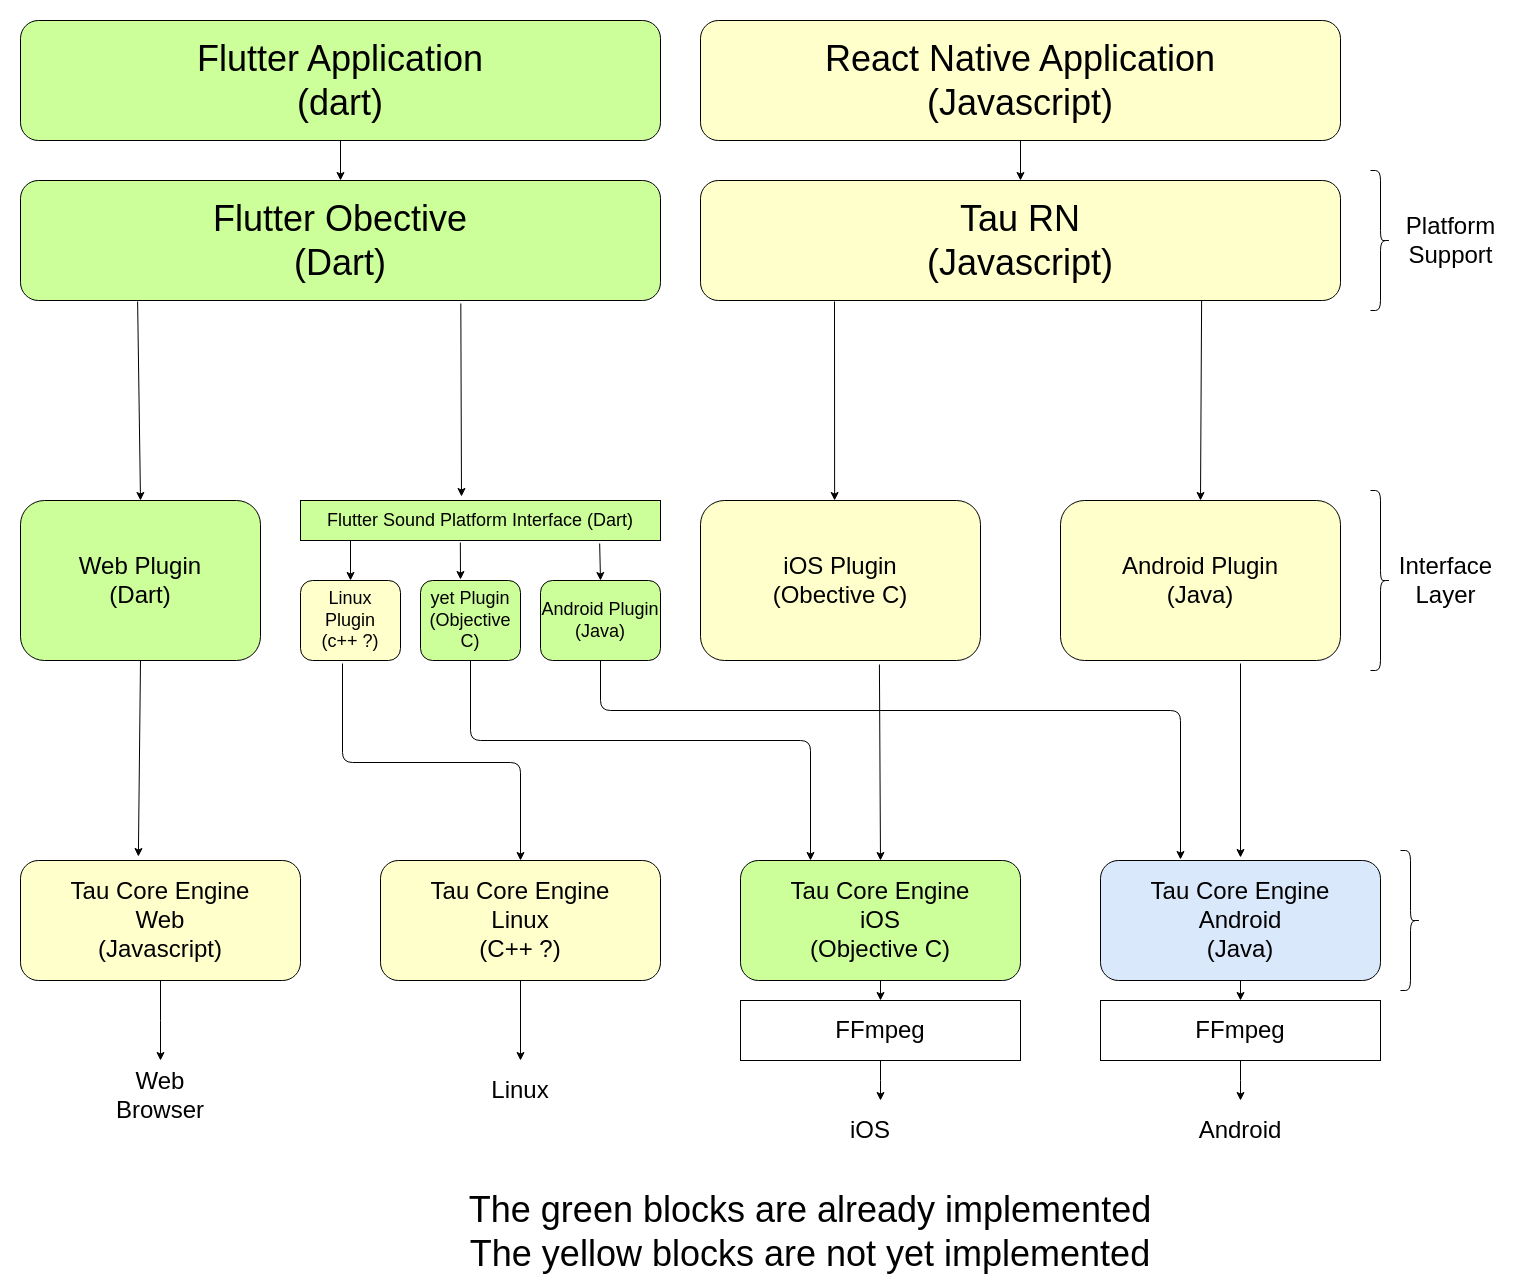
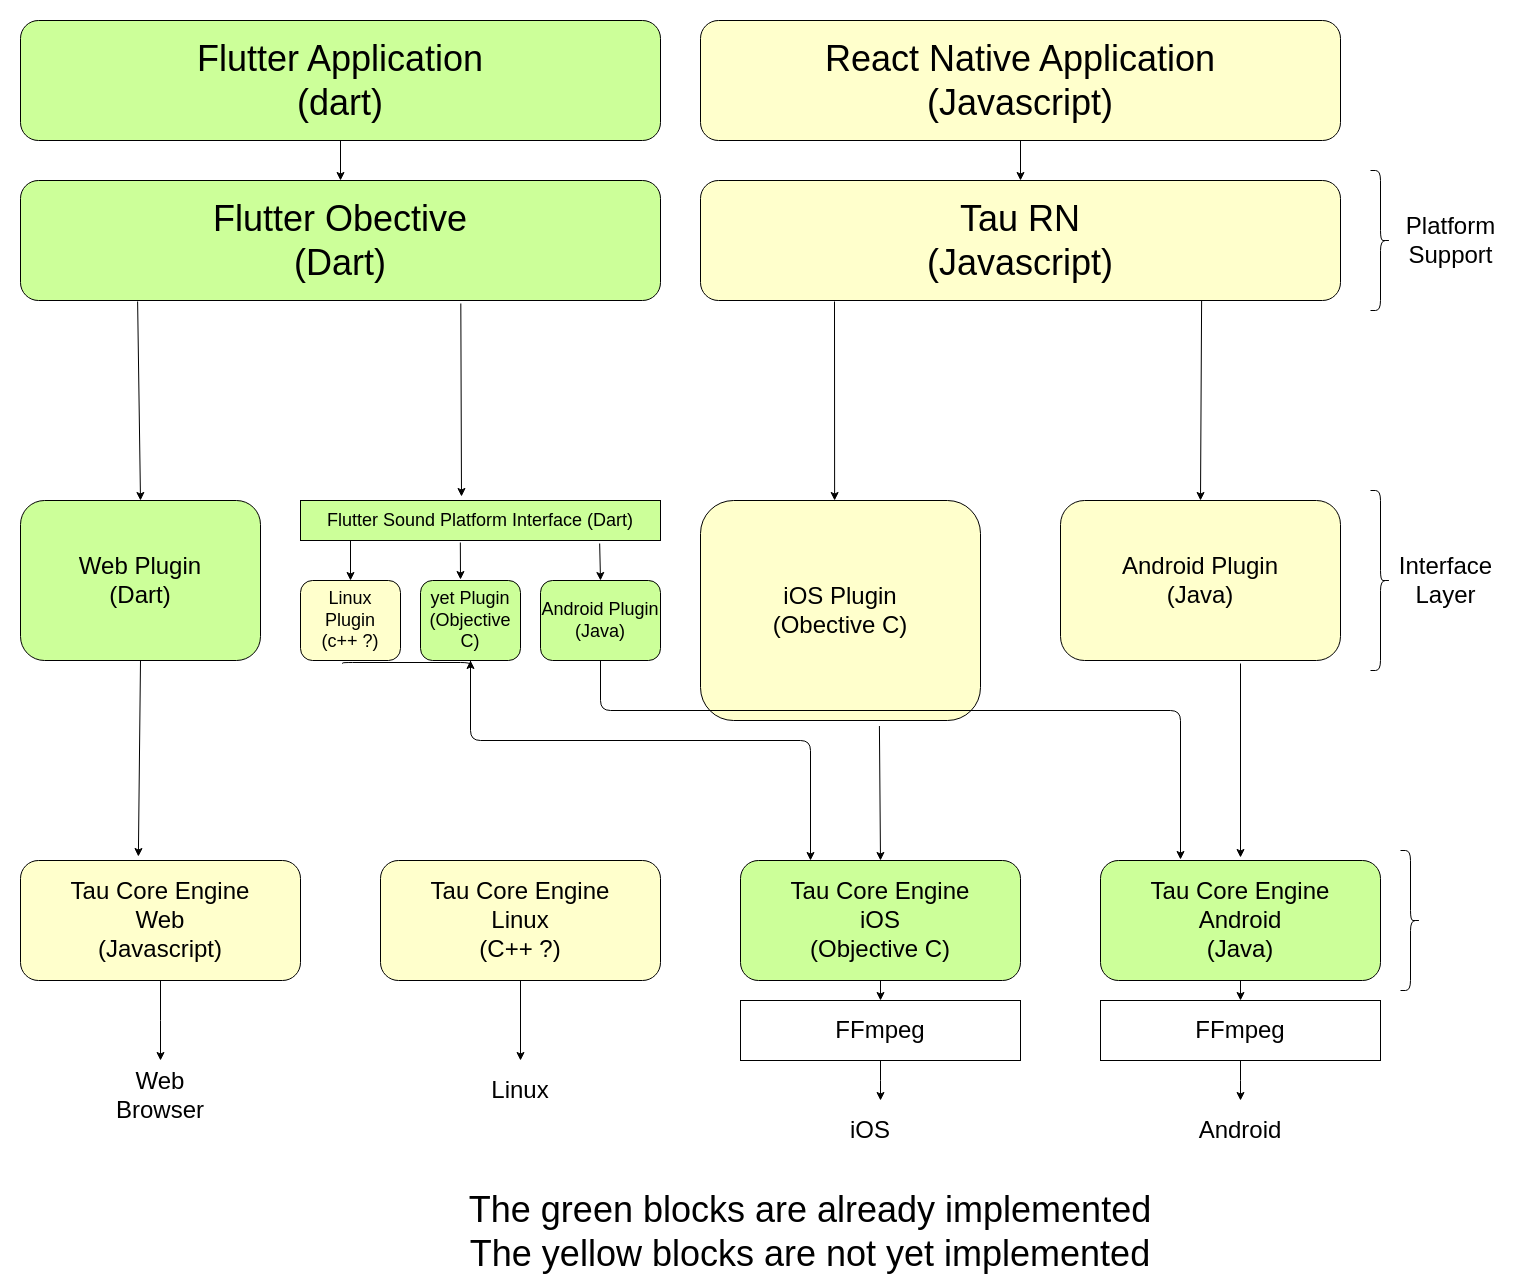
  <mxCell id="0" />
  <mxCell id="1" parent="0" />
  <mxCell id="2" value="&lt;font style=&quot;font-size: 36px&quot;&gt;Flutter Application&lt;br&gt;(dart)&lt;/font&gt;" style="rounded=1;whiteSpace=wrap;html=1;fillColor=#CCFF99;" parent="1" vertex="1"><mxGeometry x="20" y="20" width="640" height="120" as="geometry" /></mxCell>
  <mxCell id="3" value="&lt;font style=&quot;font-size: 36px&quot;&gt;React Native Application&lt;br&gt;(Javascript)&lt;/font&gt;" style="rounded=1;whiteSpace=wrap;html=1;fillColor=#FFFFCC;" parent="1" vertex="1"><mxGeometry x="700" y="20" width="640" height="120" as="geometry" /></mxCell>
  <mxCell id="4" value="&lt;font style=&quot;font-size: 36px&quot;&gt;&lt;font&gt;Flutter Obective&lt;br&gt;&lt;/font&gt;&lt;font&gt;(Dart)&lt;/font&gt;&lt;/font&gt;" style="rounded=1;whiteSpace=wrap;html=1;strokeColor=#000000;fillColor=#CCFF99;" parent="1" vertex="1"><mxGeometry x="20" y="180" width="640" height="120" as="geometry" /></mxCell>
  <mxCell id="5" value="&lt;font&gt;&lt;font style=&quot;font-size: 36px&quot;&gt;Tau RN&lt;br&gt;(Javascript)&lt;/font&gt;&lt;br&gt;&lt;/font&gt;" style="rounded=1;whiteSpace=wrap;html=1;fillColor=#FFFFCC;" parent="1" vertex="1"><mxGeometry x="700" y="180" width="640" height="120" as="geometry" /></mxCell>
  <mxCell id="6" style="edgeStyle=orthogonalEdgeStyle;rounded=0;orthogonalLoop=1;jettySize=auto;html=1;exitX=0.5;exitY=1;exitDx=0;exitDy=0;" parent="1" source="7" edge="1"><mxGeometry relative="1" as="geometry"><mxPoint x="160" y="1060" as="targetPoint" /></mxGeometry></mxCell>
  <mxCell id="7" value="&lt;font style=&quot;font-size: 24px&quot;&gt;Tau Core Engine&lt;br&gt;Web&lt;br&gt;(Javascript)&lt;/font&gt;" style="rounded=1;whiteSpace=wrap;html=1;fillColor=#ffffcc;" parent="1" vertex="1"><mxGeometry x="20" y="860" width="280" height="120" as="geometry" /></mxCell>
  <mxCell id="8" value="&lt;font&gt;&lt;font style=&quot;font-size: 24px&quot;&gt;Tau Core Engine&lt;br&gt;Linux&lt;br&gt;(C++ ?)&lt;/font&gt;&lt;br&gt;&lt;/font&gt;" style="rounded=1;whiteSpace=wrap;html=1;fillColor=#FFFFCC;" parent="1" vertex="1"><mxGeometry x="380" y="860" width="280" height="120" as="geometry" /></mxCell>
  <mxCell id="9" value="&lt;font&gt;&lt;font style=&quot;font-size: 24px&quot;&gt;Tau Core Engine&lt;br&gt;iOS&lt;br&gt;(Objective C)&lt;/font&gt;&lt;br&gt;&lt;/font&gt;" style="rounded=1;whiteSpace=wrap;html=1;fillColor=#CCFF99;" parent="1" vertex="1"><mxGeometry x="740" y="860" width="280" height="120" as="geometry" /></mxCell>
- <mxCell id="10" value="&lt;font style=&quot;font-size: 24px&quot;&gt;Tau Core Engine&lt;br&gt;Android&lt;br&gt;(Java)&lt;/font&gt;" style="rounded=1;whiteSpace=wrap;html=1;fillColor=#dae8fc;" parent="1" vertex="1"><mxGeometry x="1100" y="860" width="280" height="120" as="geometry" /></mxCell>
+ <mxCell id="10" value="&lt;font style=&quot;font-size: 24px&quot;&gt;Tau Core Engine&lt;br&gt;Android&lt;br&gt;(Java)&lt;/font&gt;" style="rounded=1;whiteSpace=wrap;html=1;fillColor=#CCFF99;" parent="1" vertex="1"><mxGeometry x="1100" y="860" width="280" height="120" as="geometry" /></mxCell>
  <mxCell id="11" value="&lt;font style=&quot;font-size: 24px&quot;&gt;Web Plugin&lt;br&gt;(Dart)&lt;/font&gt;" style="rounded=1;whiteSpace=wrap;html=1;fillColor=#CCFF99;" parent="1" vertex="1"><mxGeometry x="20" y="500" width="240" height="160" as="geometry" /></mxCell>
  <mxCell id="12" value="&lt;font style=&quot;font-size: 18px&quot;&gt;Flutter Sound Platform Interface (Dart)&lt;/font&gt;" style="rounded=0;whiteSpace=wrap;html=1;fillColor=#CCFF99;" parent="1" vertex="1"><mxGeometry x="300" y="500" width="360" height="40" as="geometry" /></mxCell>
  <mxCell id="13" value="&lt;font style=&quot;font-size: 18px&quot;&gt;Linux Plugin&lt;br&gt;(c++ ?)&lt;/font&gt;" style="rounded=1;whiteSpace=wrap;html=1;fillColor=#FFFFCC;" parent="1" vertex="1"><mxGeometry x="300" y="580" width="100" height="80" as="geometry" /></mxCell>
  <mxCell id="14" value="&lt;font style=&quot;font-size: 18px&quot;&gt;yet Plugin&lt;br&gt;(Objective C)&lt;/font&gt;" style="rounded=1;whiteSpace=wrap;html=1;fillColor=#CCFF99;" parent="1" vertex="1"><mxGeometry x="420" y="580" width="100" height="80" as="geometry" /></mxCell>
  <mxCell id="15" value="&lt;font style=&quot;font-size: 18px&quot;&gt;Android Plugin&lt;br&gt;(Java)&lt;/font&gt;" style="rounded=1;whiteSpace=wrap;html=1;fillColor=#CCFF99;" parent="1" vertex="1"><mxGeometry x="540" y="580" width="120" height="80" as="geometry" /></mxCell>
- <mxCell id="16" value="&lt;font style=&quot;font-size: 24px&quot;&gt;iOS Plugin&lt;br&gt;(Obective C)&lt;/font&gt;" style="rounded=1;whiteSpace=wrap;html=1;fillColor=#FFFFCC;" parent="1" vertex="1"><mxGeometry x="700" y="500" width="280" height="160" as="geometry" /></mxCell>
+ <mxCell id="16" value="&lt;font style=&quot;font-size: 24px&quot;&gt;iOS Plugin&lt;br&gt;(Obective C)&lt;/font&gt;" style="rounded=1;whiteSpace=wrap;html=1;fillColor=#FFFFCC;" parent="1" vertex="1"><mxGeometry x="700" y="500" width="280" height="220" as="geometry" /></mxCell>
  <mxCell id="17" value="&lt;font style=&quot;font-size: 24px&quot;&gt;Android Plugin&lt;br&gt;(Java)&lt;/font&gt;" style="rounded=1;whiteSpace=wrap;html=1;fillColor=#FFFFCC;" parent="1" vertex="1"><mxGeometry x="1060" y="500" width="280" height="160" as="geometry" /></mxCell>
  <mxCell id="18" value="&lt;font style=&quot;font-size: 36px&quot;&gt;The green blocks are already implemented&lt;br&gt;The yellow blocks are not yet implemented&lt;/font&gt;" style="text;html=1;strokeColor=none;fillColor=none;align=center;verticalAlign=middle;whiteSpace=wrap;rounded=0;" parent="1" vertex="1"><mxGeometry x="300" y="1221" width="1020" height="20" as="geometry" /></mxCell>
  <mxCell id="19" value="&lt;font style=&quot;font-size: 24px&quot;&gt;Web Browser&lt;/font&gt;" style="text;html=1;strokeColor=none;fillColor=none;align=center;verticalAlign=middle;whiteSpace=wrap;rounded=0;" parent="1" vertex="1"><mxGeometry x="120" y="1090" width="80" height="10" as="geometry" /></mxCell>
  <mxCell id="20" value="" style="endArrow=classic;html=1;exitX=0.5;exitY=1;exitDx=0;exitDy=0;" parent="1" source="8" edge="1"><mxGeometry width="50" height="50" relative="1" as="geometry"><mxPoint x="490" y="1060" as="sourcePoint" /><mxPoint x="520" y="1060" as="targetPoint" /></mxGeometry></mxCell>
  <mxCell id="21" value="&lt;font style=&quot;font-size: 24px&quot;&gt;Linux&lt;/font&gt;" style="text;html=1;strokeColor=none;fillColor=none;align=center;verticalAlign=middle;whiteSpace=wrap;rounded=0;" parent="1" vertex="1"><mxGeometry x="500" y="1080" width="40" height="20" as="geometry" /></mxCell>
  <mxCell id="22" value="" style="endArrow=classic;html=1;exitX=0.5;exitY=1;exitDx=0;exitDy=0;" parent="1" source="10" edge="1"><mxGeometry width="50" height="50" relative="1" as="geometry"><mxPoint x="1240" y="1090" as="sourcePoint" /><mxPoint x="1240" y="1000" as="targetPoint" /></mxGeometry></mxCell>
  <mxCell id="23" value="" style="endArrow=classic;html=1;exitX=0.5;exitY=1;exitDx=0;exitDy=0;entryX=0.5;entryY=0;entryDx=0;entryDy=0;" parent="1" source="9" edge="1" target="47"><mxGeometry width="50" height="50" relative="1" as="geometry"><mxPoint x="855" y="1080" as="sourcePoint" /><mxPoint x="880" y="1060" as="targetPoint" /></mxGeometry></mxCell>
  <mxCell id="24" value="&lt;font style=&quot;font-size: 24px&quot;&gt;iOS&lt;/font&gt;" style="text;html=1;strokeColor=none;fillColor=none;align=center;verticalAlign=middle;whiteSpace=wrap;rounded=0;" parent="1" vertex="1"><mxGeometry x="850" y="1120" width="40" height="20" as="geometry" /></mxCell>
  <mxCell id="25" value="&lt;font style=&quot;font-size: 24px&quot;&gt;Android&lt;/font&gt;" style="text;html=1;strokeColor=none;fillColor=none;align=center;verticalAlign=middle;whiteSpace=wrap;rounded=0;" parent="1" vertex="1"><mxGeometry x="1220" y="1120" width="40" height="20" as="geometry" /></mxCell>
  <mxCell id="26" value="" style="endArrow=classic;html=1;entryX=0.5;entryY=0;entryDx=0;entryDy=0;exitX=0.183;exitY=1.008;exitDx=0;exitDy=0;exitPerimeter=0;" parent="1" source="4" target="11" edge="1"><mxGeometry width="50" height="50" relative="1" as="geometry"><mxPoint x="150" y="320" as="sourcePoint" /><mxPoint x="770" y="390" as="targetPoint" /></mxGeometry></mxCell>
  <mxCell id="27" value="" style="endArrow=classic;html=1;exitX=0.5;exitY=1;exitDx=0;exitDy=0;entryX=0.421;entryY=-0.033;entryDx=0;entryDy=0;entryPerimeter=0;" parent="1" source="11" target="7" edge="1"><mxGeometry width="50" height="50" relative="1" as="geometry"><mxPoint x="150" y="750" as="sourcePoint" /><mxPoint x="138" y="850" as="targetPoint" /></mxGeometry></mxCell>
  <mxCell id="28" value="" style="endArrow=classic;html=1;exitX=0.5;exitY=1;exitDx=0;exitDy=0;entryX=0.5;entryY=0;entryDx=0;entryDy=0;" parent="1" source="2" target="4" edge="1"><mxGeometry width="50" height="50" relative="1" as="geometry"><mxPoint x="290" y="200" as="sourcePoint" /><mxPoint x="340" y="150" as="targetPoint" /></mxGeometry></mxCell>
  <mxCell id="29" value="" style="endArrow=classic;html=1;exitX=0.5;exitY=1;exitDx=0;exitDy=0;" parent="1" source="3" edge="1"><mxGeometry width="50" height="50" relative="1" as="geometry"><mxPoint x="950" y="410" as="sourcePoint" /><mxPoint x="1020" y="180" as="targetPoint" /></mxGeometry></mxCell>
  <mxCell id="30" value="" style="endArrow=classic;html=1;exitX=0.688;exitY=1.025;exitDx=0;exitDy=0;exitPerimeter=0;" parent="1" source="4" edge="1"><mxGeometry width="50" height="50" relative="1" as="geometry"><mxPoint x="520" y="400" as="sourcePoint" /><mxPoint x="461" y="496" as="targetPoint" /></mxGeometry></mxCell>
  <mxCell id="31" value="" style="endArrow=classic;html=1;entryX=0.5;entryY=0;entryDx=0;entryDy=0;" parent="1" target="13" edge="1"><mxGeometry width="50" height="50" relative="1" as="geometry"><mxPoint x="350" y="540" as="sourcePoint" /><mxPoint x="670" y="380" as="targetPoint" /></mxGeometry></mxCell>
  <mxCell id="32" value="" style="endArrow=classic;html=1;exitX=0.444;exitY=1.05;exitDx=0;exitDy=0;exitPerimeter=0;entryX=0.4;entryY=-0.012;entryDx=0;entryDy=0;entryPerimeter=0;" parent="1" source="12" target="14" edge="1"><mxGeometry width="50" height="50" relative="1" as="geometry"><mxPoint x="720" y="480" as="sourcePoint" /><mxPoint x="770" y="430" as="targetPoint" /></mxGeometry></mxCell>
  <mxCell id="33" value="" style="endArrow=classic;html=1;exitX=0.831;exitY=1.075;exitDx=0;exitDy=0;exitPerimeter=0;entryX=0.5;entryY=0;entryDx=0;entryDy=0;" parent="1" source="12" target="15" edge="1"><mxGeometry width="50" height="50" relative="1" as="geometry"><mxPoint x="720" y="480" as="sourcePoint" /><mxPoint x="770" y="430" as="targetPoint" /></mxGeometry></mxCell>
- <mxCell id="34" value="" style="edgeStyle=elbowEdgeStyle;elbow=vertical;endArrow=classic;html=1;exitX=0.42;exitY=1.038;exitDx=0;exitDy=0;exitPerimeter=0;entryX=0.5;entryY=0;entryDx=0;entryDy=0;" parent="1" source="13" target="8" edge="1"><mxGeometry width="50" height="50" relative="1" as="geometry"><mxPoint x="720" y="560" as="sourcePoint" /><mxPoint x="770" y="510" as="targetPoint" /></mxGeometry></mxCell>
+ <mxCell id="34" value="" style="edgeStyle=elbowEdgeStyle;elbow=vertical;endArrow=classic;html=1;exitX=0.42;exitY=1.038;exitDx=0;exitDy=0;exitPerimeter=0;" parent="1" source="13" target="14" edge="1"><mxGeometry width="50" height="50" relative="1" as="geometry"><mxPoint x="720" y="560" as="sourcePoint" /><mxPoint x="770" y="510" as="targetPoint" /></mxGeometry></mxCell>
  <mxCell id="35" value="" style="edgeStyle=elbowEdgeStyle;elbow=vertical;endArrow=classic;html=1;exitX=0.5;exitY=1;exitDx=0;exitDy=0;entryX=0.25;entryY=0;entryDx=0;entryDy=0;" parent="1" source="14" target="9" edge="1"><mxGeometry width="50" height="50" relative="1" as="geometry"><mxPoint x="720" y="560" as="sourcePoint" /><mxPoint x="770" y="510" as="targetPoint" /><Array as="points"><mxPoint x="670" y="740" /></Array></mxGeometry></mxCell>
  <mxCell id="36" value="" style="edgeStyle=elbowEdgeStyle;elbow=vertical;endArrow=classic;html=1;exitX=0.5;exitY=1;exitDx=0;exitDy=0;" parent="1" source="15" edge="1"><mxGeometry width="50" height="50" relative="1" as="geometry"><mxPoint x="720" y="560" as="sourcePoint" /><mxPoint x="1180" y="859" as="targetPoint" /><Array as="points"><mxPoint x="920" y="710" /></Array></mxGeometry></mxCell>
  <mxCell id="37" value="" style="endArrow=classic;html=1;exitX=0.639;exitY=1.025;exitDx=0;exitDy=0;entryX=0.5;entryY=0;entryDx=0;entryDy=0;exitPerimeter=0;" parent="1" source="16" target="9" edge="1"><mxGeometry width="50" height="50" relative="1" as="geometry"><mxPoint x="720" y="560" as="sourcePoint" /><mxPoint x="770" y="510" as="targetPoint" /></mxGeometry></mxCell>
  <mxCell id="38" value="" style="endArrow=classic;html=1;" parent="1" edge="1"><mxGeometry width="50" height="50" relative="1" as="geometry"><mxPoint x="1240" y="663" as="sourcePoint" /><mxPoint x="1240" y="857" as="targetPoint" /></mxGeometry></mxCell>
  <mxCell id="39" value="" style="endArrow=classic;html=1;entryX=0.479;entryY=0;entryDx=0;entryDy=0;entryPerimeter=0;" parent="1" target="16" edge="1"><mxGeometry width="50" height="50" relative="1" as="geometry"><mxPoint x="834" y="301" as="sourcePoint" /><mxPoint x="770" y="510" as="targetPoint" /></mxGeometry></mxCell>
  <mxCell id="40" value="" style="endArrow=classic;html=1;exitX=0.783;exitY=1;exitDx=0;exitDy=0;exitPerimeter=0;entryX=0.5;entryY=0;entryDx=0;entryDy=0;" parent="1" source="5" target="17" edge="1"><mxGeometry width="50" height="50" relative="1" as="geometry"><mxPoint x="720" y="560" as="sourcePoint" /><mxPoint x="770" y="510" as="targetPoint" /></mxGeometry></mxCell>
  <mxCell id="41" value="" style="shape=curlyBracket;whiteSpace=wrap;html=1;rounded=1;strokeColor=#000000;fillColor=#CCFF99;direction=west;" parent="1" vertex="1"><mxGeometry x="1370" y="490" width="20" height="180" as="geometry" /></mxCell>
  <mxCell id="42" value="" style="shape=curlyBracket;whiteSpace=wrap;html=1;rounded=1;strokeColor=#000000;fillColor=#CCFF99;direction=west;" parent="1" vertex="1"><mxGeometry x="1370" y="170" width="20" height="140" as="geometry" /></mxCell>
  <mxCell id="43" value="" style="shape=curlyBracket;whiteSpace=wrap;html=1;rounded=1;strokeColor=#000000;fillColor=#CCFF99;direction=west;" parent="1" vertex="1"><mxGeometry x="1400" y="850" width="20" height="140" as="geometry" /></mxCell>
  <mxCell id="44" value="&lt;font style=&quot;font-size: 24px&quot;&gt;Platform&lt;br&gt;Support&lt;/font&gt;" style="text;html=1;align=center;verticalAlign=middle;resizable=0;points=[];autosize=1;" parent="1" vertex="1"><mxGeometry x="1400" y="220" width="100" height="40" as="geometry" /></mxCell>
  <mxCell id="45" value="&lt;font style=&quot;font-size: 24px&quot;&gt;Interface&lt;br&gt;Layer&lt;/font&gt;" style="text;html=1;align=center;verticalAlign=middle;resizable=0;points=[];autosize=1;" parent="1" vertex="1"><mxGeometry x="1390" y="560" width="110" height="40" as="geometry" /></mxCell>
  <mxCell id="46" style="edgeStyle=orthogonalEdgeStyle;rounded=0;orthogonalLoop=1;jettySize=auto;html=1;exitX=0.5;exitY=1;exitDx=0;exitDy=0;" edge="1" parent="1" source="47"><mxGeometry relative="1" as="geometry"><mxPoint x="880" y="1100" as="targetPoint" /></mxGeometry></mxCell>
  <mxCell id="47" value="&lt;font style=&quot;font-size: 24px&quot;&gt;FFmpeg&lt;/font&gt;" style="rounded=0;whiteSpace=wrap;html=1;" vertex="1" parent="1"><mxGeometry x="740" y="1000" width="280" height="60" as="geometry" /></mxCell>
  <mxCell id="48" style="edgeStyle=orthogonalEdgeStyle;rounded=0;orthogonalLoop=1;jettySize=auto;html=1;exitX=0.5;exitY=1;exitDx=0;exitDy=0;" edge="1" parent="1" source="49"><mxGeometry relative="1" as="geometry"><mxPoint x="1240" y="1100" as="targetPoint" /></mxGeometry></mxCell>
  <mxCell id="49" value="&lt;font style=&quot;font-size: 24px&quot;&gt;FFmpeg&lt;/font&gt;" style="rounded=0;whiteSpace=wrap;html=1;" vertex="1" parent="1"><mxGeometry x="1100" y="1000" width="280" height="60" as="geometry" /></mxCell>
